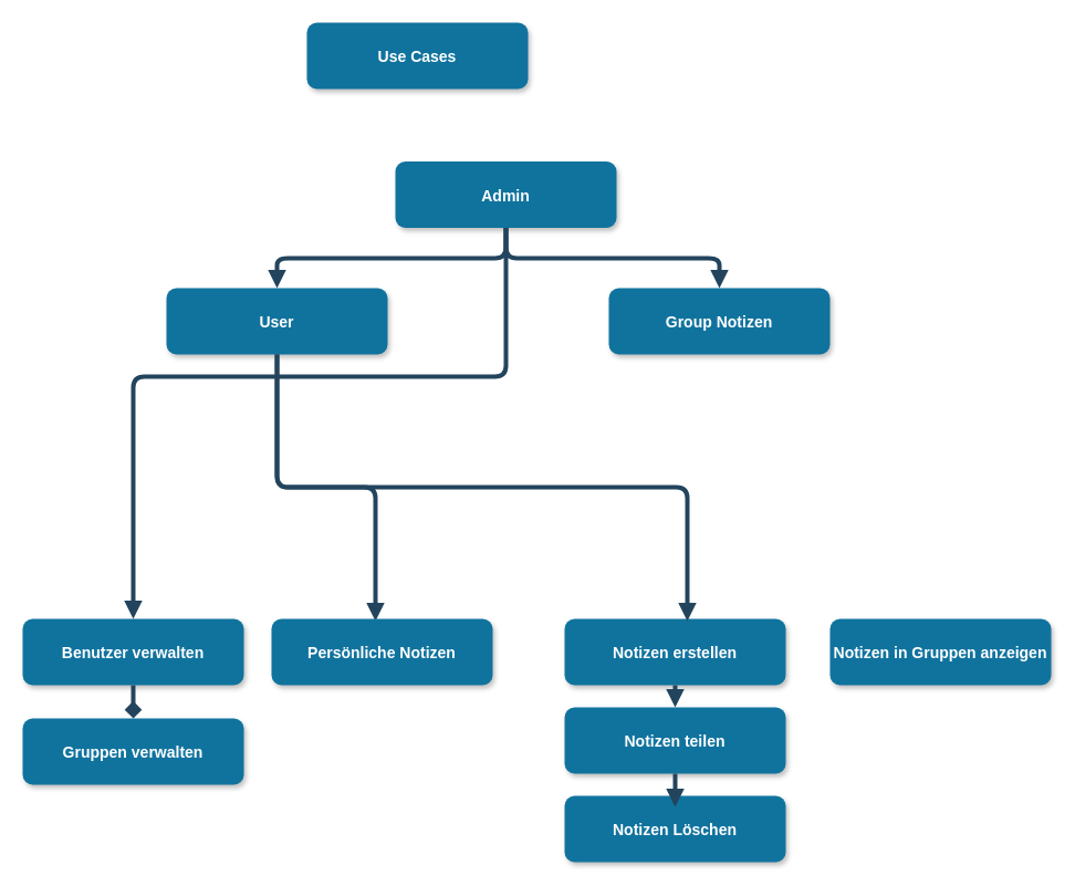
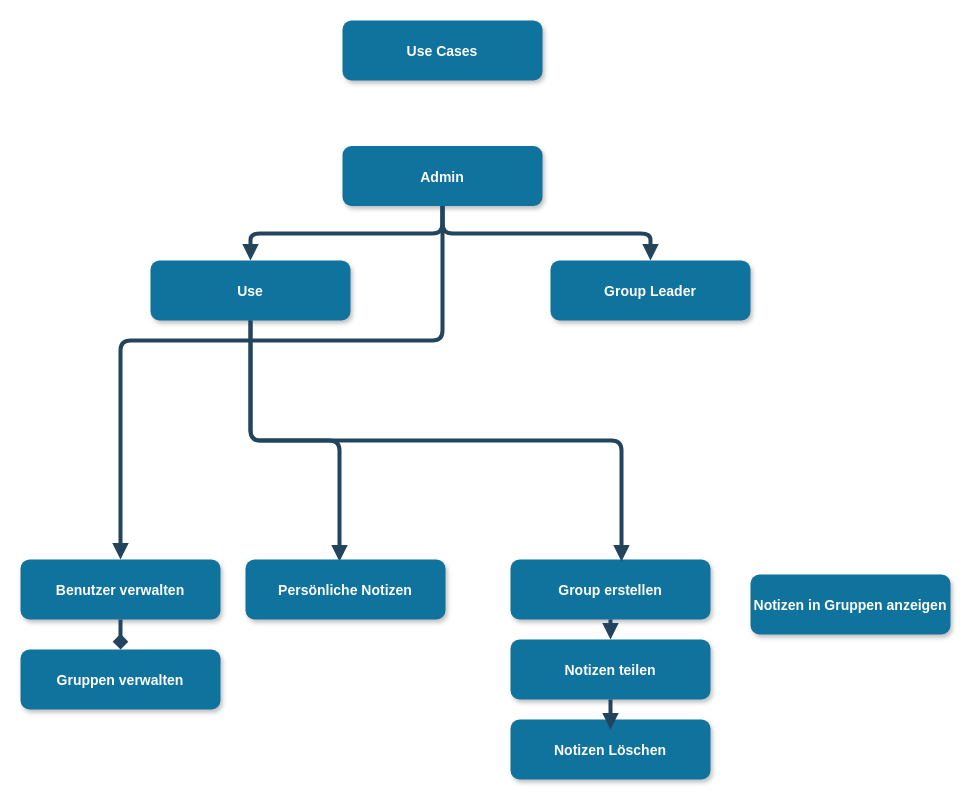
  <mxCell id="0" />
  <mxCell id="1" parent="0" />
- <mxCell id="2" value="Admin" style="rounded=1;fillColor=#10739E;strokeColor=none;shadow=1;gradientColor=none;fontStyle=1;fontColor=#FFFFFF;fontSize=14;" parent="1" vertex="1"><mxGeometry x="357" y="145.5" width="200" height="60" as="geometry" /></mxCell>
+ <mxCell id="2" value="Admin" style="rounded=1;fillColor=#10739E;strokeColor=none;shadow=1;gradientColor=none;fontStyle=1;fontColor=#FFFFFF;fontSize=14;" parent="1" vertex="1"><mxGeometry x="342" y="145.5" width="200" height="60" as="geometry" /></mxCell>
  <mxCell id="3" value="Benutzer verwalten" style="rounded=1;fillColor=#10739E;strokeColor=none;shadow=1;gradientColor=none;fontStyle=1;fontColor=#FFFFFF;fontSize=14;" parent="1" vertex="1"><mxGeometry x="20" y="559" width="200" height="60" as="geometry" /></mxCell>
  <mxCell id="4" value="Gruppen verwalten" style="rounded=1;fillColor=#10739E;strokeColor=none;shadow=1;gradientColor=none;fontStyle=1;fontColor=#FFFFFF;fontSize=14;" parent="1" vertex="1"><mxGeometry x="20" y="649" width="200" height="60" as="geometry" /></mxCell>
  <mxCell id="5" value="Notizen Löschen" style="rounded=1;fillColor=#10739E;strokeColor=none;shadow=1;gradientColor=none;fontStyle=1;fontColor=#FFFFFF;fontSize=14;" parent="1" vertex="1"><mxGeometry x="510" y="719" width="200" height="60" as="geometry" /></mxCell>
- <mxCell id="6" value="User" style="rounded=1;fillColor=#10739E;strokeColor=none;shadow=1;gradientColor=none;fontStyle=1;fontColor=#FFFFFF;fontSize=14;" parent="1" vertex="1"><mxGeometry x="150" y="260" width="200" height="60" as="geometry" /></mxCell>
+ <mxCell id="6" value="Use" style="rounded=1;fillColor=#10739E;strokeColor=none;shadow=1;gradientColor=none;fontStyle=1;fontColor=#FFFFFF;fontSize=14;" parent="1" vertex="1"><mxGeometry x="150" y="260" width="200" height="60" as="geometry" /></mxCell>
  <mxCell id="7" value="" style="edgeStyle=elbowEdgeStyle;elbow=vertical;strokeWidth=4;endArrow=block;endFill=1;fontStyle=1;strokeColor=#23445D;" parent="1" source="2" target="6" edge="1"><mxGeometry x="22" y="165.5" width="100" height="100" as="geometry"><mxPoint x="-308" y="205.5" as="sourcePoint" /><mxPoint x="442" y="285.5" as="targetPoint" /></mxGeometry></mxCell>
  <mxCell id="8" value="" style="edgeStyle=elbowEdgeStyle;elbow=vertical;strokeWidth=4;endArrow=block;endFill=1;fontStyle=1;strokeColor=#23445D;exitX=0.5;exitY=1;exitDx=0;exitDy=0;entryX=0.47;entryY=0.033;entryDx=0;entryDy=0;entryPerimeter=0;" parent="1" source="6" target="15" edge="1"><mxGeometry x="22" y="165.5" width="100" height="100" as="geometry"><mxPoint x="590" y="670" as="sourcePoint" /><mxPoint x="650" y="380" as="targetPoint" /></mxGeometry></mxCell>
  <mxCell id="9" value="" style="edgeStyle=elbowEdgeStyle;elbow=vertical;strokeWidth=4;endArrow=diamond;endFill=1;fontStyle=1;strokeColor=#23445D;" parent="1" source="3" target="4" edge="1"><mxGeometry x="62" y="175.5" width="100" height="100" as="geometry"><mxPoint x="-30" y="209" as="sourcePoint" /><mxPoint x="70" y="109" as="targetPoint" /></mxGeometry></mxCell>
- <mxCell id="10" value="Group Notizen" style="rounded=1;fillColor=#10739E;strokeColor=none;shadow=1;gradientColor=none;fontStyle=1;fontColor=#FFFFFF;fontSize=14;" vertex="1" parent="1"><mxGeometry x="550" y="260" width="200" height="60" as="geometry" /></mxCell>
+ <mxCell id="10" value="Group Leader" style="rounded=1;fillColor=#10739E;strokeColor=none;shadow=1;gradientColor=none;fontStyle=1;fontColor=#FFFFFF;fontSize=14;" vertex="1" parent="1"><mxGeometry x="550" y="260" width="200" height="60" as="geometry" /></mxCell>
  <mxCell id="11" value="" style="edgeStyle=elbowEdgeStyle;elbow=vertical;strokeWidth=4;endArrow=block;endFill=1;fontStyle=1;strokeColor=#23445D;entryX=0.5;entryY=0;entryDx=0;entryDy=0;exitX=0.5;exitY=1;exitDx=0;exitDy=0;" edge="1" parent="1" source="2" target="10"><mxGeometry x="22" y="165.5" width="100" height="100" as="geometry"><mxPoint x="452" y="216" as="sourcePoint" /><mxPoint x="600" y="270" as="targetPoint" /></mxGeometry></mxCell>
- <mxCell id="12" value="Use Cases" style="rounded=1;fillColor=#10739E;strokeColor=none;shadow=1;gradientColor=none;fontStyle=1;fontColor=#FFFFFF;fontSize=14;" vertex="1" parent="1"><mxGeometry x="277" y="20" width="200" height="60" as="geometry" /></mxCell>
- <mxCell id="13" value="Notizen erstellen" style="rounded=1;fillColor=#10739E;strokeColor=none;shadow=1;gradientColor=none;fontStyle=1;fontColor=#FFFFFF;fontSize=14;" vertex="1" parent="1"><mxGeometry x="510" y="559" width="200" height="60" as="geometry" /></mxCell>
+ <mxCell id="12" value="Use Cases" style="rounded=1;fillColor=#10739E;strokeColor=none;shadow=1;gradientColor=none;fontStyle=1;fontColor=#FFFFFF;fontSize=14;" vertex="1" parent="1"><mxGeometry x="342" y="20" width="200" height="60" as="geometry" /></mxCell>
+ <mxCell id="13" value="Group erstellen" style="rounded=1;fillColor=#10739E;strokeColor=none;shadow=1;gradientColor=none;fontStyle=1;fontColor=#FFFFFF;fontSize=14;" vertex="1" parent="1"><mxGeometry x="510" y="559" width="200" height="60" as="geometry" /></mxCell>
  <mxCell id="14" value="Notizen teilen" style="rounded=1;fillColor=#10739E;strokeColor=none;shadow=1;gradientColor=none;fontStyle=1;fontColor=#FFFFFF;fontSize=14;" vertex="1" parent="1"><mxGeometry x="510" y="639" width="200" height="60" as="geometry" /></mxCell>
  <mxCell id="15" value="Persönliche Notizen" style="rounded=1;fillColor=#10739E;strokeColor=none;shadow=1;gradientColor=none;fontStyle=1;fontColor=#FFFFFF;fontSize=14;" vertex="1" parent="1"><mxGeometry x="245" y="559" width="200" height="60" as="geometry" /></mxCell>
- <mxCell id="16" value="Notizen in Gruppen anzeigen" style="rounded=1;fillColor=#10739E;strokeColor=none;shadow=1;gradientColor=none;fontStyle=1;fontColor=#FFFFFF;fontSize=14;" vertex="1" parent="1"><mxGeometry x="750" y="559" width="200" height="60" as="geometry" /></mxCell>
+ <mxCell id="16" value="Notizen in Gruppen anzeigen" style="rounded=1;fillColor=#10739E;strokeColor=none;shadow=1;gradientColor=none;fontStyle=1;fontColor=#FFFFFF;fontSize=14;" vertex="1" parent="1"><mxGeometry x="750" y="574" width="200" height="60" as="geometry" /></mxCell>
  <mxCell id="17" value="" style="edgeStyle=elbowEdgeStyle;elbow=vertical;strokeWidth=4;endArrow=block;endFill=1;fontStyle=1;strokeColor=#23445D;" edge="1" parent="1" source="13" target="14"><mxGeometry x="62" y="165.5" width="100" height="100" as="geometry"><mxPoint x="290" y="199" as="sourcePoint" /><mxPoint x="390" y="99" as="targetPoint" /></mxGeometry></mxCell>
  <mxCell id="18" value="" style="edgeStyle=elbowEdgeStyle;elbow=vertical;strokeWidth=4;endArrow=block;endFill=1;fontStyle=1;strokeColor=#23445D;" edge="1" parent="1" source="14"><mxGeometry x="62" y="175.5" width="100" height="100" as="geometry"><mxPoint x="290" y="209" as="sourcePoint" /><mxPoint x="610" y="729" as="targetPoint" /></mxGeometry></mxCell>
  <mxCell id="19" value="" style="edgeStyle=elbowEdgeStyle;elbow=vertical;strokeWidth=4;endArrow=block;endFill=1;fontStyle=1;strokeColor=#23445D;entryX=0.555;entryY=0.033;entryDx=0;entryDy=0;entryPerimeter=0;exitX=0.5;exitY=1;exitDx=0;exitDy=0;" edge="1" parent="1" source="6" target="13"><mxGeometry x="22" y="165.5" width="100" height="100" as="geometry"><mxPoint x="300" y="360" as="sourcePoint" /><mxPoint x="374" y="522" as="targetPoint" /></mxGeometry></mxCell>
  <mxCell id="20" value="" style="edgeStyle=elbowEdgeStyle;elbow=vertical;strokeWidth=4;endArrow=block;endFill=1;fontStyle=1;strokeColor=#23445D;exitX=0.5;exitY=1;exitDx=0;exitDy=0;entryX=0.5;entryY=0;entryDx=0;entryDy=0;" edge="1" parent="1" source="2" target="3"><mxGeometry x="22" y="165.5" width="100" height="100" as="geometry"><mxPoint x="290" y="360" as="sourcePoint" /><mxPoint x="394" y="542" as="targetPoint" /><Array as="points"><mxPoint x="280" y="340" /></Array></mxGeometry></mxCell>
